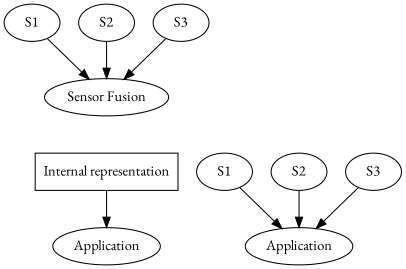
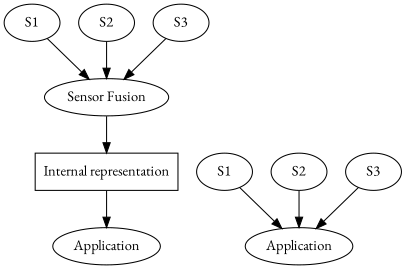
  digraph {
    fontname="EB Garamond"
    node [fontname="EB Garamond"]
    edge [fontname="EB Garamond"]
    n1 [label=Application]
    n2 [label=Application]
    n3 [label="Sensor Fusion"]
    n4 [label="Internal representation" shape=box]
    S1
    S2
    S3
    n8 [label=S1]
    n9 [label=S2]
    n10 [label=S3]
    subgraph sub_1 {
      rank=same
      n1
      n2
    }
    subgraph sub_2 {
      rankdir=BT
      n1
      n3
      n4
      S1
      S2
      S3
    }
    subgraph sub_3 {
      rankdir=BT
      n2
      n8
      n9
      n10
    }
+   n3 -> n4
    n4 -> n1
    S1 -> n3
    S2 -> n3
    S3 -> n3
    n8 -> n2
    n9 -> n2
    n10 -> n2
  }
